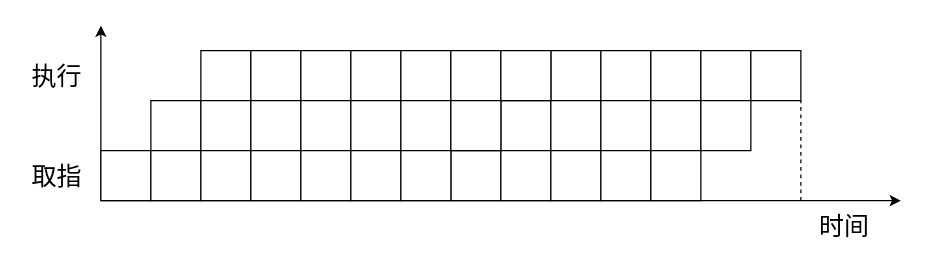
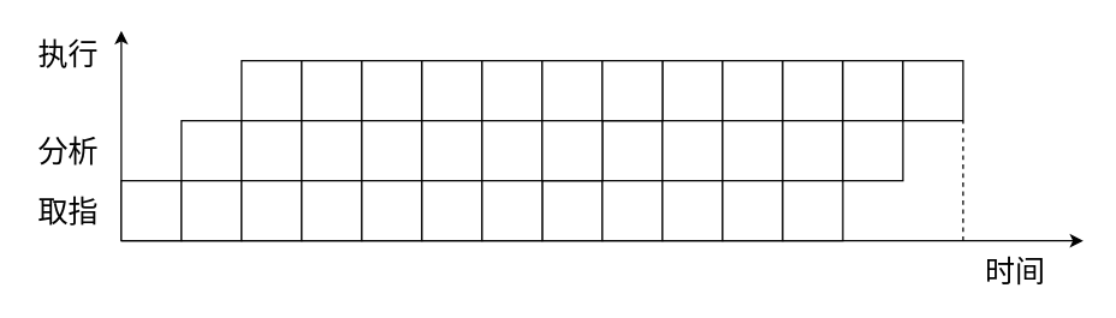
  <mxCell id="0" />
  <mxCell id="1" parent="0" />
  <mxCell id="2" value="" style="endArrow=classic;html=1;" edge="1" parent="1"><mxGeometry width="50" height="50" relative="1" as="geometry"><mxPoint x="80" y="160" as="sourcePoint" /><mxPoint x="80" y="20" as="targetPoint" /></mxGeometry></mxCell>
  <mxCell id="3" value="" style="endArrow=classic;html=1;" edge="1" parent="1"><mxGeometry width="50" height="50" relative="1" as="geometry"><mxPoint x="80" y="160" as="sourcePoint" /><mxPoint x="720" y="160" as="targetPoint" /></mxGeometry></mxCell>
  <mxCell id="4" value="" style="rounded=0;whiteSpace=wrap;html=1;" vertex="1" parent="1"><mxGeometry x="80" y="120" width="40" height="40" as="geometry" /></mxCell>
  <mxCell id="5" value="取指" style="text;html=1;strokeColor=none;fillColor=none;align=center;verticalAlign=middle;whiteSpace=wrap;rounded=0;fontSize=20;" vertex="1" parent="1"><mxGeometry x="20" y="130" width="50" height="20" as="geometry" /></mxCell>
- <mxCell id="7" value="执行" style="text;html=1;strokeColor=none;fillColor=none;align=center;verticalAlign=middle;whiteSpace=wrap;rounded=0;fontSize=20;" vertex="1" parent="1"><mxGeometry x="20" y="50" width="50" height="20" as="geometry" /></mxCell>
+ <mxCell id="6" value="分析" style="text;html=1;strokeColor=none;fillColor=none;align=center;verticalAlign=middle;whiteSpace=wrap;rounded=0;fontSize=20;" vertex="1" parent="1"><mxGeometry x="20" y="90" width="50" height="20" as="geometry" /></mxCell>
+ <mxCell id="7" value="执行" style="text;html=1;strokeColor=none;fillColor=none;align=center;verticalAlign=middle;whiteSpace=wrap;rounded=0;fontSize=20;" vertex="1" parent="1"><mxGeometry x="20" y="25" width="50" height="20" as="geometry" /></mxCell>
  <mxCell id="8" value="" style="rounded=0;whiteSpace=wrap;html=1;" vertex="1" parent="1"><mxGeometry x="120" y="80" width="40" height="40" as="geometry" /></mxCell>
  <mxCell id="9" value="" style="rounded=0;whiteSpace=wrap;html=1;" vertex="1" parent="1"><mxGeometry x="160" y="40" width="40" height="40" as="geometry" /></mxCell>
  <mxCell id="10" value="" style="rounded=0;whiteSpace=wrap;html=1;" vertex="1" parent="1"><mxGeometry x="120" y="120" width="40" height="40" as="geometry" /></mxCell>
  <mxCell id="11" value="" style="rounded=0;whiteSpace=wrap;html=1;" vertex="1" parent="1"><mxGeometry x="160" y="80" width="40" height="40" as="geometry" /></mxCell>
  <mxCell id="12" value="" style="rounded=0;whiteSpace=wrap;html=1;" vertex="1" parent="1"><mxGeometry x="200" y="40" width="40" height="40" as="geometry" /></mxCell>
  <mxCell id="13" value="" style="rounded=0;whiteSpace=wrap;html=1;" vertex="1" parent="1"><mxGeometry x="160" y="120" width="40" height="40" as="geometry" /></mxCell>
  <mxCell id="14" value="" style="rounded=0;whiteSpace=wrap;html=1;" vertex="1" parent="1"><mxGeometry x="200" y="80" width="40" height="40" as="geometry" /></mxCell>
  <mxCell id="15" value="" style="rounded=0;whiteSpace=wrap;html=1;" vertex="1" parent="1"><mxGeometry x="240" y="40" width="40" height="40" as="geometry" /></mxCell>
  <mxCell id="16" value="" style="rounded=0;whiteSpace=wrap;html=1;" vertex="1" parent="1"><mxGeometry x="200" y="120" width="40" height="40" as="geometry" /></mxCell>
  <mxCell id="17" value="" style="rounded=0;whiteSpace=wrap;html=1;" vertex="1" parent="1"><mxGeometry x="240" y="80" width="40" height="40" as="geometry" /></mxCell>
  <mxCell id="18" value="" style="rounded=0;whiteSpace=wrap;html=1;" vertex="1" parent="1"><mxGeometry x="280" y="40" width="40" height="40" as="geometry" /></mxCell>
  <mxCell id="19" value="" style="rounded=0;whiteSpace=wrap;html=1;" vertex="1" parent="1"><mxGeometry x="240" y="120" width="40" height="40" as="geometry" /></mxCell>
  <mxCell id="20" value="" style="rounded=0;whiteSpace=wrap;html=1;" vertex="1" parent="1"><mxGeometry x="280" y="80" width="40" height="40" as="geometry" /></mxCell>
  <mxCell id="21" value="" style="rounded=0;whiteSpace=wrap;html=1;" vertex="1" parent="1"><mxGeometry x="320" y="40" width="40" height="40" as="geometry" /></mxCell>
  <mxCell id="22" value="" style="rounded=0;whiteSpace=wrap;html=1;" vertex="1" parent="1"><mxGeometry x="360" y="120" width="40" height="40" as="geometry" /></mxCell>
  <mxCell id="23" value="" style="rounded=0;whiteSpace=wrap;html=1;" vertex="1" parent="1"><mxGeometry x="400" y="80" width="40" height="40" as="geometry" /></mxCell>
  <mxCell id="24" value="" style="rounded=0;whiteSpace=wrap;html=1;" vertex="1" parent="1"><mxGeometry x="440" y="40" width="40" height="40" as="geometry" /></mxCell>
  <mxCell id="25" value="" style="rounded=0;whiteSpace=wrap;html=1;" vertex="1" parent="1"><mxGeometry x="400" y="120" width="40" height="40" as="geometry" /></mxCell>
  <mxCell id="26" value="" style="rounded=0;whiteSpace=wrap;html=1;" vertex="1" parent="1"><mxGeometry x="440" y="80" width="40" height="40" as="geometry" /></mxCell>
  <mxCell id="27" value="" style="rounded=0;whiteSpace=wrap;html=1;" vertex="1" parent="1"><mxGeometry x="480" y="40" width="40" height="40" as="geometry" /></mxCell>
  <mxCell id="28" value="" style="rounded=0;whiteSpace=wrap;html=1;" vertex="1" parent="1"><mxGeometry x="440" y="120" width="40" height="40" as="geometry" /></mxCell>
  <mxCell id="29" value="" style="rounded=0;whiteSpace=wrap;html=1;" vertex="1" parent="1"><mxGeometry x="480" y="80" width="40" height="40" as="geometry" /></mxCell>
  <mxCell id="30" value="" style="rounded=0;whiteSpace=wrap;html=1;" vertex="1" parent="1"><mxGeometry x="520" y="40" width="40" height="40" as="geometry" /></mxCell>
  <mxCell id="31" value="" style="rounded=0;whiteSpace=wrap;html=1;" vertex="1" parent="1"><mxGeometry x="480" y="120" width="40" height="40" as="geometry" /></mxCell>
  <mxCell id="32" value="" style="rounded=0;whiteSpace=wrap;html=1;" vertex="1" parent="1"><mxGeometry x="520" y="80" width="40" height="40" as="geometry" /></mxCell>
  <mxCell id="33" value="" style="rounded=0;whiteSpace=wrap;html=1;" vertex="1" parent="1"><mxGeometry x="560" y="40" width="40" height="40" as="geometry" /></mxCell>
  <mxCell id="34" value="" style="rounded=0;whiteSpace=wrap;html=1;" vertex="1" parent="1"><mxGeometry x="520" y="120" width="40" height="40" as="geometry" /></mxCell>
  <mxCell id="35" value="" style="rounded=0;whiteSpace=wrap;html=1;" vertex="1" parent="1"><mxGeometry x="560" y="80" width="40" height="40" as="geometry" /></mxCell>
  <mxCell id="36" value="" style="rounded=0;whiteSpace=wrap;html=1;" vertex="1" parent="1"><mxGeometry x="600" y="40" width="40" height="40" as="geometry" /></mxCell>
  <mxCell id="37" value="" style="endArrow=none;html=1;fontSize=20;entryX=1;entryY=1;entryDx=0;entryDy=0;dashed=1;" edge="1" parent="1" target="36"><mxGeometry width="50" height="50" relative="1" as="geometry"><mxPoint x="640" y="160" as="sourcePoint" /><mxPoint x="620" y="220" as="targetPoint" /></mxGeometry></mxCell>
  <mxCell id="38" value="" style="rounded=0;whiteSpace=wrap;html=1;" vertex="1" parent="1"><mxGeometry x="360" y="40" width="40" height="40" as="geometry" /></mxCell>
  <mxCell id="39" value="" style="rounded=0;whiteSpace=wrap;html=1;" vertex="1" parent="1"><mxGeometry x="400" y="40" width="40" height="40" as="geometry" /></mxCell>
  <mxCell id="40" value="" style="rounded=0;whiteSpace=wrap;html=1;" vertex="1" parent="1"><mxGeometry x="320" y="80" width="40" height="40" as="geometry" /></mxCell>
  <mxCell id="41" value="" style="rounded=0;whiteSpace=wrap;html=1;" vertex="1" parent="1"><mxGeometry x="360" y="80" width="40" height="40" as="geometry" /></mxCell>
  <mxCell id="42" value="" style="rounded=0;whiteSpace=wrap;html=1;" vertex="1" parent="1"><mxGeometry x="280" y="120" width="40" height="40" as="geometry" /></mxCell>
  <mxCell id="43" value="" style="rounded=0;whiteSpace=wrap;html=1;" vertex="1" parent="1"><mxGeometry x="320" y="120" width="40" height="40" as="geometry" /></mxCell>
  <mxCell id="44" value="时间" style="text;html=1;strokeColor=none;fillColor=none;align=center;verticalAlign=middle;whiteSpace=wrap;rounded=0;fontSize=20;" vertex="1" parent="1"><mxGeometry x="650" y="170" width="50" height="20" as="geometry" /></mxCell>
